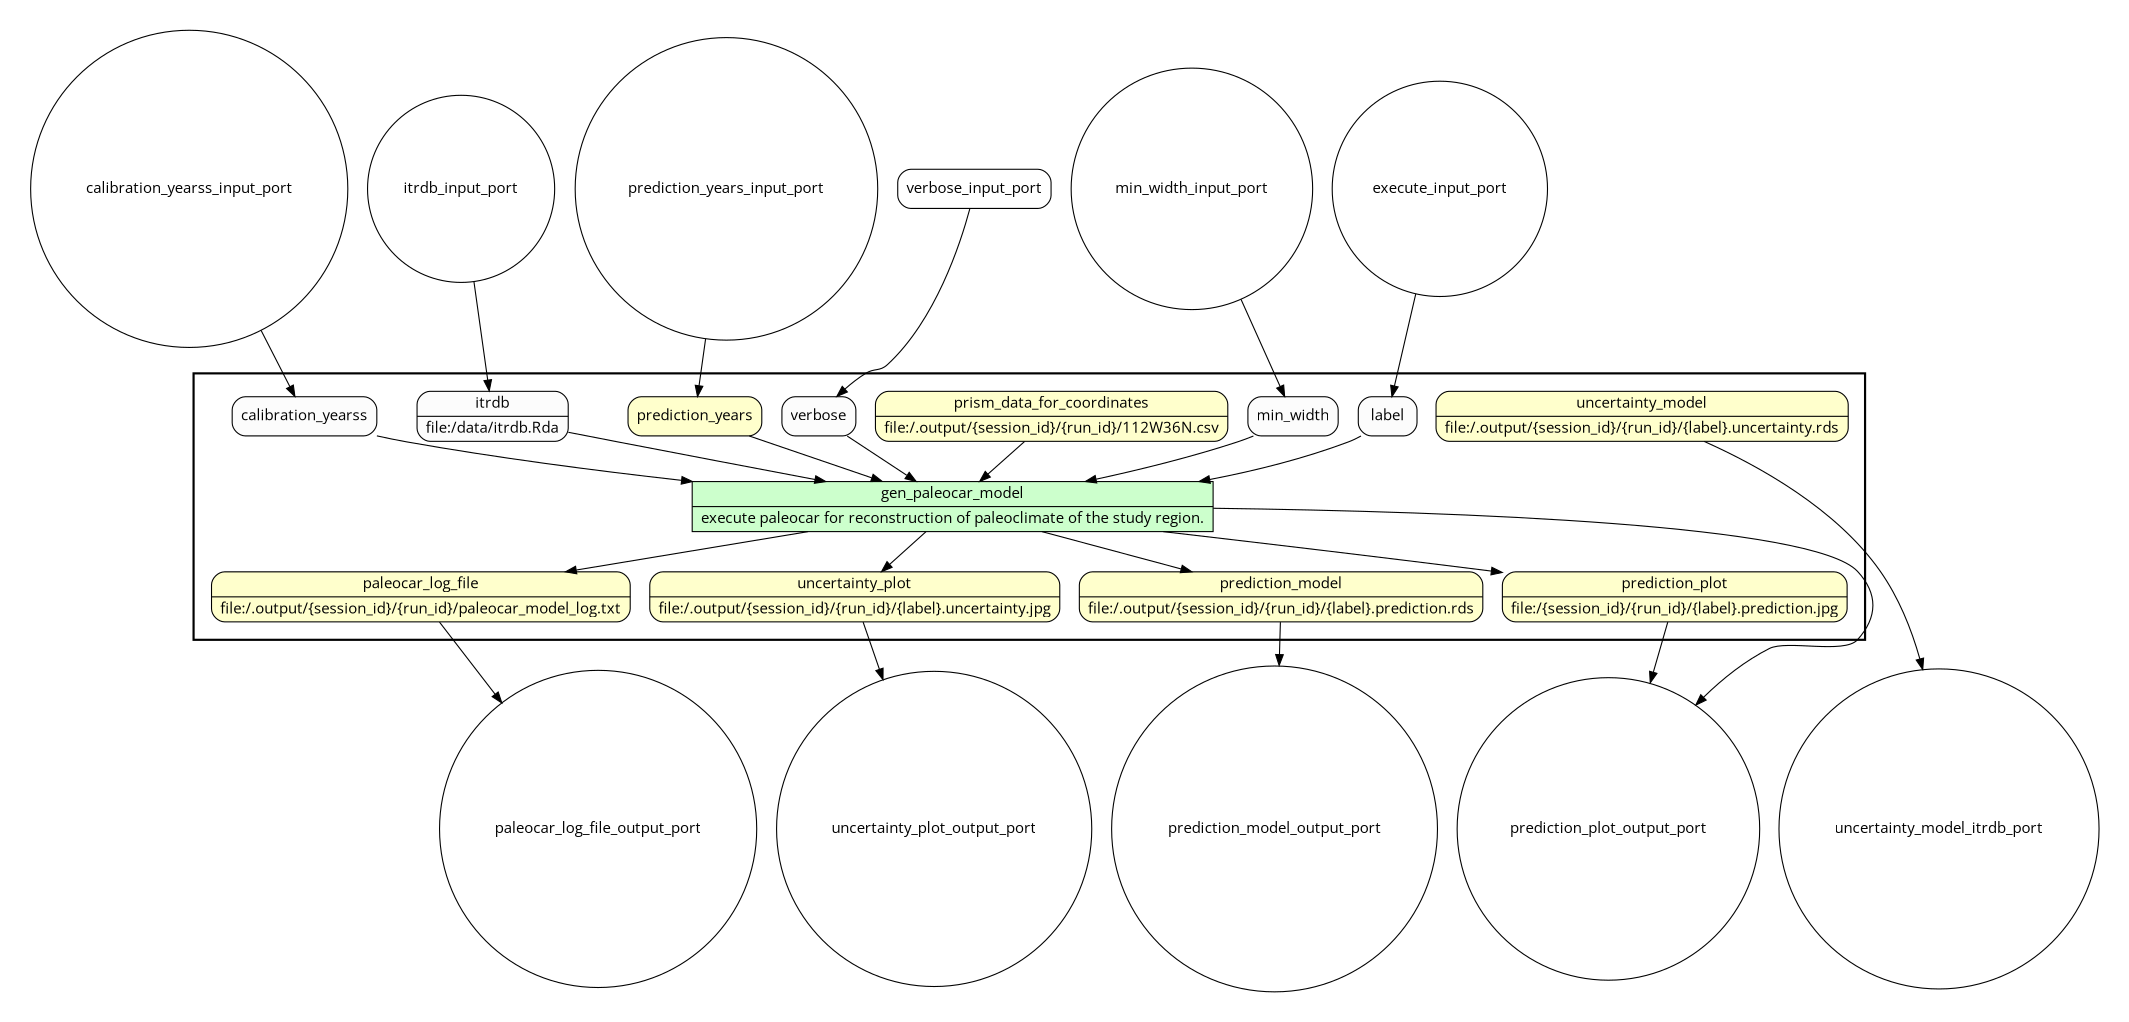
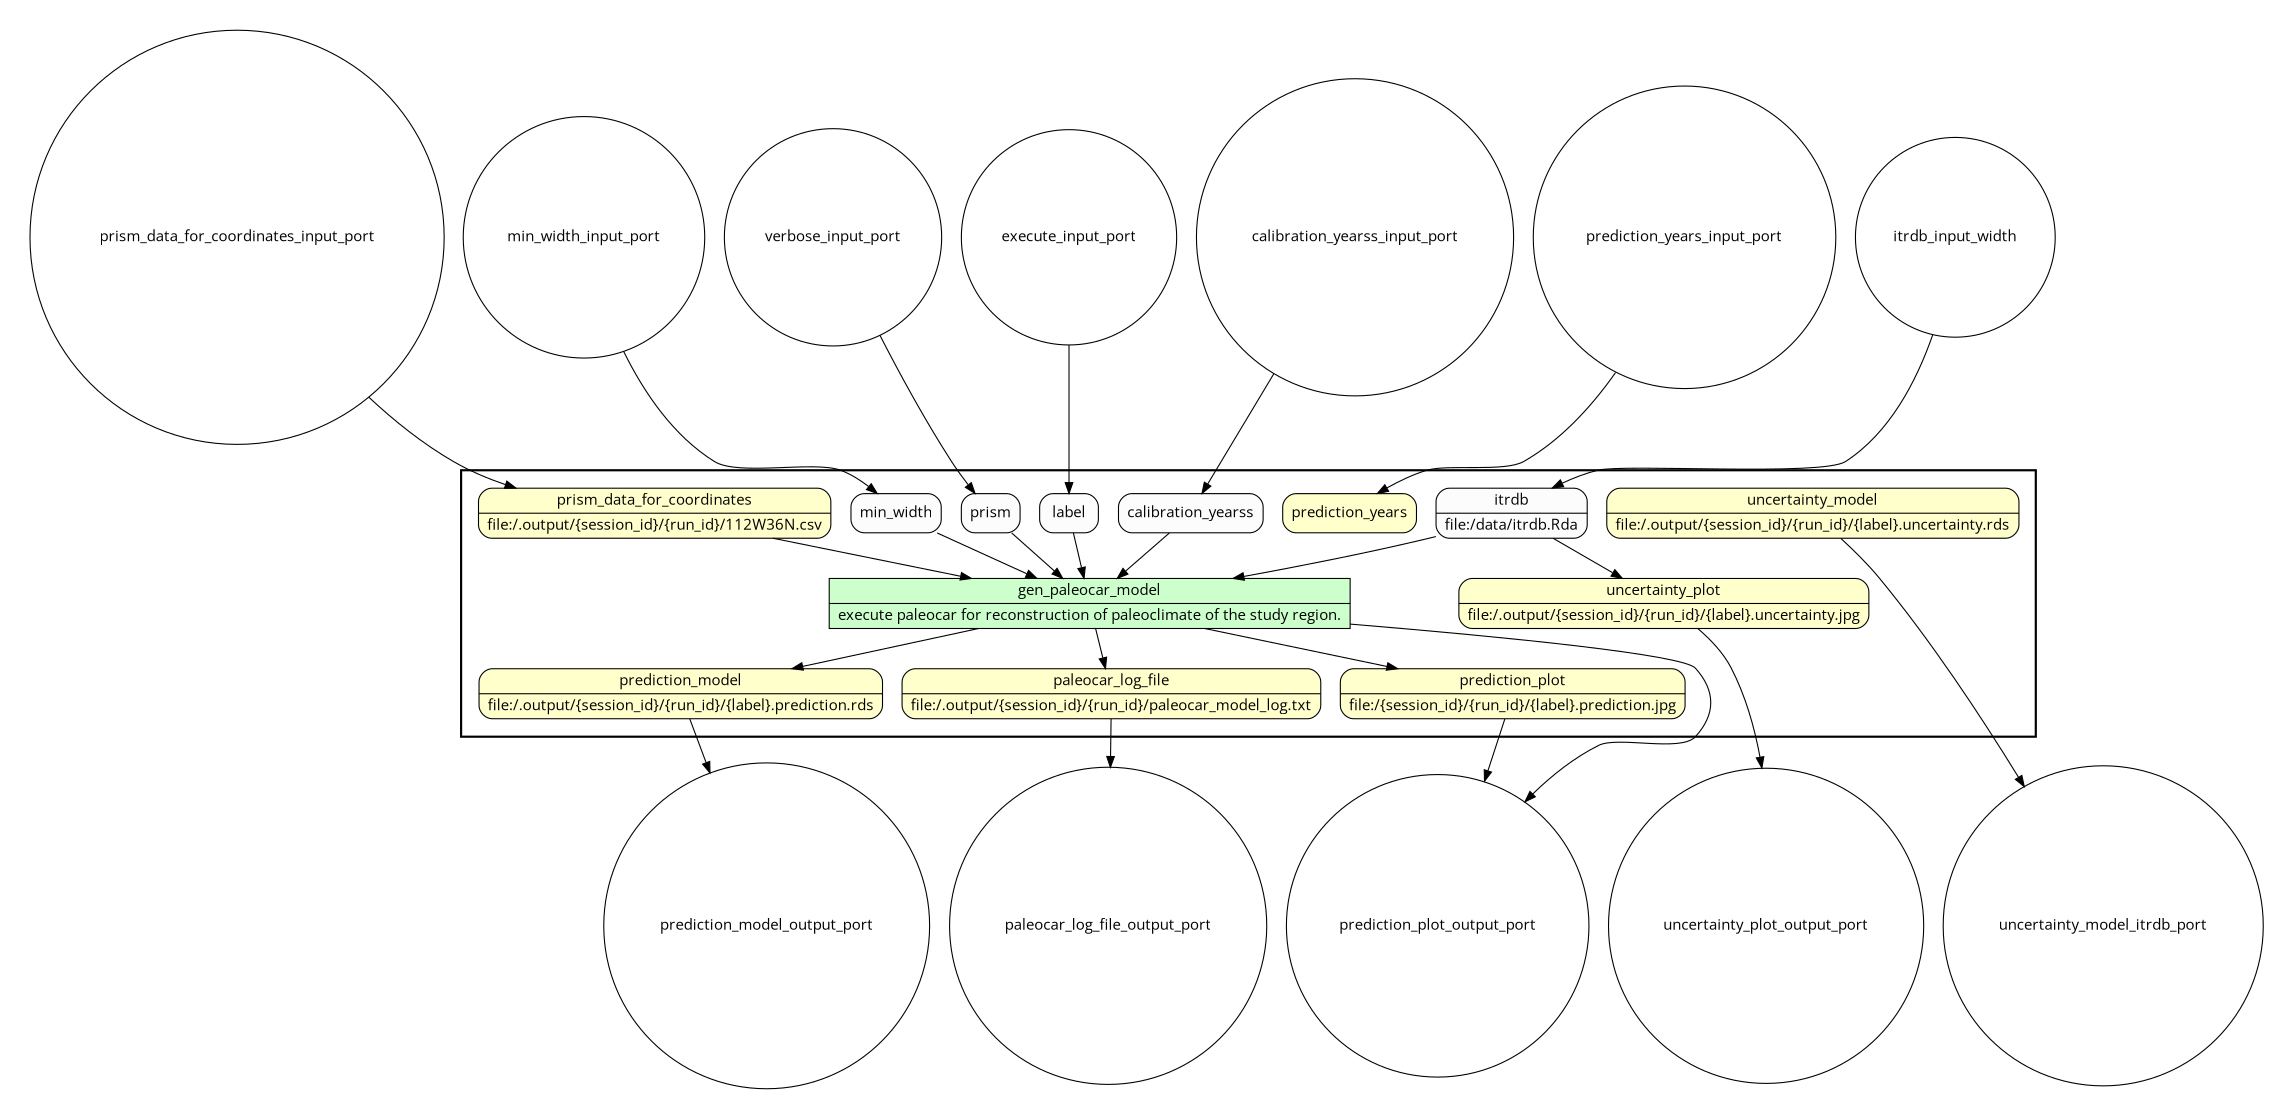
  digraph {
    fontname="Open Sans"
    fontsize=18
    labelloc=t
    rankdir=TB
    node [fillcolor="#FFFFFF" fontname="Open Sans" peripheries=1 shape=circle style="rounded,filled"]
    edge [fontname="Open Sans"]
    n1 [fillcolor="#CCFFCC" label="{<f0> gen_paleocar_model |<f1> execute paleocar for reconstruction of paleoclimate of the study region.}" rankdir=LR shape=record style=filled]
    n2 [fillcolor="#FFFFCC" label="{<f0> prediction_model |<f1> file\:/.output/\{session_id\}/\{run_id\}/\{label\}.prediction.rds}" rankdir=LR shape=record]
    n3 [fillcolor="#FFFFCC" label="{<f0> prediction_plot |<f1> file\:/\{session_id\}/\{run_id\}/\{label\}.prediction.jpg}" rankdir=LR shape=record]
    n4 [fillcolor="#FFFFCC" label="{<f0> uncertainty_model |<f1> file\:/.output/\{session_id\}/\{run_id\}/\{label\}.uncertainty.rds}" rankdir=LR shape=record]
    n5 [fillcolor="#FFFFCC" label="{<f0> uncertainty_plot |<f1> file\:/.output/\{session_id\}/\{run_id\}/\{label\}.uncertainty.jpg}" rankdir=LR shape=record]
    n6 [fillcolor="#FFFFCC" label="{<f0> paleocar_log_file |<f1> file\:/.output/\{session_id\}/\{run_id\}/paleocar_model_log.txt}" rankdir=LR shape=record]
    prediction_years [fillcolor="#FFFFCC" shape=box]
    n8 [fillcolor="#FFFFCC" label="{<f0> prism_data_for_coordinates |<f1> file\:/.output/\{session_id\}/\{run_id\}/112W36N.csv}" rankdir=LR shape=record]
    n9 [fillcolor="#FCFCFC" label="{<f0> itrdb |<f1> file\:/data/itrdb.Rda}" rankdir=LR shape=record]
    calibration_yearss [fillcolor="#FCFCFC" shape=box]
    label [fillcolor="#FCFCFC" shape=box]
    min_width [fillcolor="#FCFCFC" shape=box]
-   verbose [fillcolor="#FCFCFC" shape=box]
+   verbose [fillcolor="#FCFCFC" shape=box label=prism]
    prediction_years_input_port [width=0.2]
-   itrdb_input_port [width=0.2]
+   prism_data_for_coordinates_input_port [width=0.2]
+   itrdb_input_port [width=0.2 label=itrdb_input_width]
    calibration_yearss_input_port [width=0.2]
    n18 [label=execute_input_port width=0.2]
    min_width_input_port [width=0.2]
-   verbose_input_port [shape=box width=0.2]
+   verbose_input_port [width=0.2]
    prediction_model_output_port [width=0.2]
    prediction_plot_output_port [width=0.2]
    n23 [label=uncertainty_model_itrdb_port width=0.2]
    uncertainty_plot_output_port [width=0.2]
    paleocar_log_file_output_port [width=0.2]
    subgraph cluster_1 {
      color=black
      penwidth=2
      subgraph cluster_2 {
        color=black
        penwidth=0
        n1
        n2
        n3
        n4
        n5
        n6
        prediction_years
        n8
        n9
        calibration_yearss
        label
        min_width
        verbose
      }
    }
    subgraph cluster_3 {
      penwidth=0
      subgraph cluster_4 {
        penwidth=0
        prediction_model_output_port
        prediction_plot_output_port
        n23
        uncertainty_plot_output_port
        paleocar_log_file_output_port
      }
    }
    subgraph cluster_5 {
      penwidth=0
      subgraph cluster_6 {
        penwidth=0
        prediction_years_input_port
+       prism_data_for_coordinates_input_port
        itrdb_input_port
        calibration_yearss_input_port
        n18
        min_width_input_port
        verbose_input_port
      }
    }
    n1 -> n2
    n1 -> n3
-   n1 -> n5
+   n9 -> n5
    n1 -> n6
    n1 -> prediction_plot_output_port
    n2 -> prediction_model_output_port
    n3 -> prediction_plot_output_port
    n4 -> n23
    n5 -> uncertainty_plot_output_port
    n6 -> paleocar_log_file_output_port
-   prediction_years -> n1
    n8 -> n1
    n9 -> n1
    calibration_yearss -> n1
    label -> n1
    min_width -> n1
    verbose -> n1
    prediction_years_input_port -> prediction_years
+   prism_data_for_coordinates_input_port -> n8
    itrdb_input_port -> n9
    calibration_yearss_input_port -> calibration_yearss
    n18 -> label
    min_width_input_port -> min_width
    verbose_input_port -> verbose
  }
